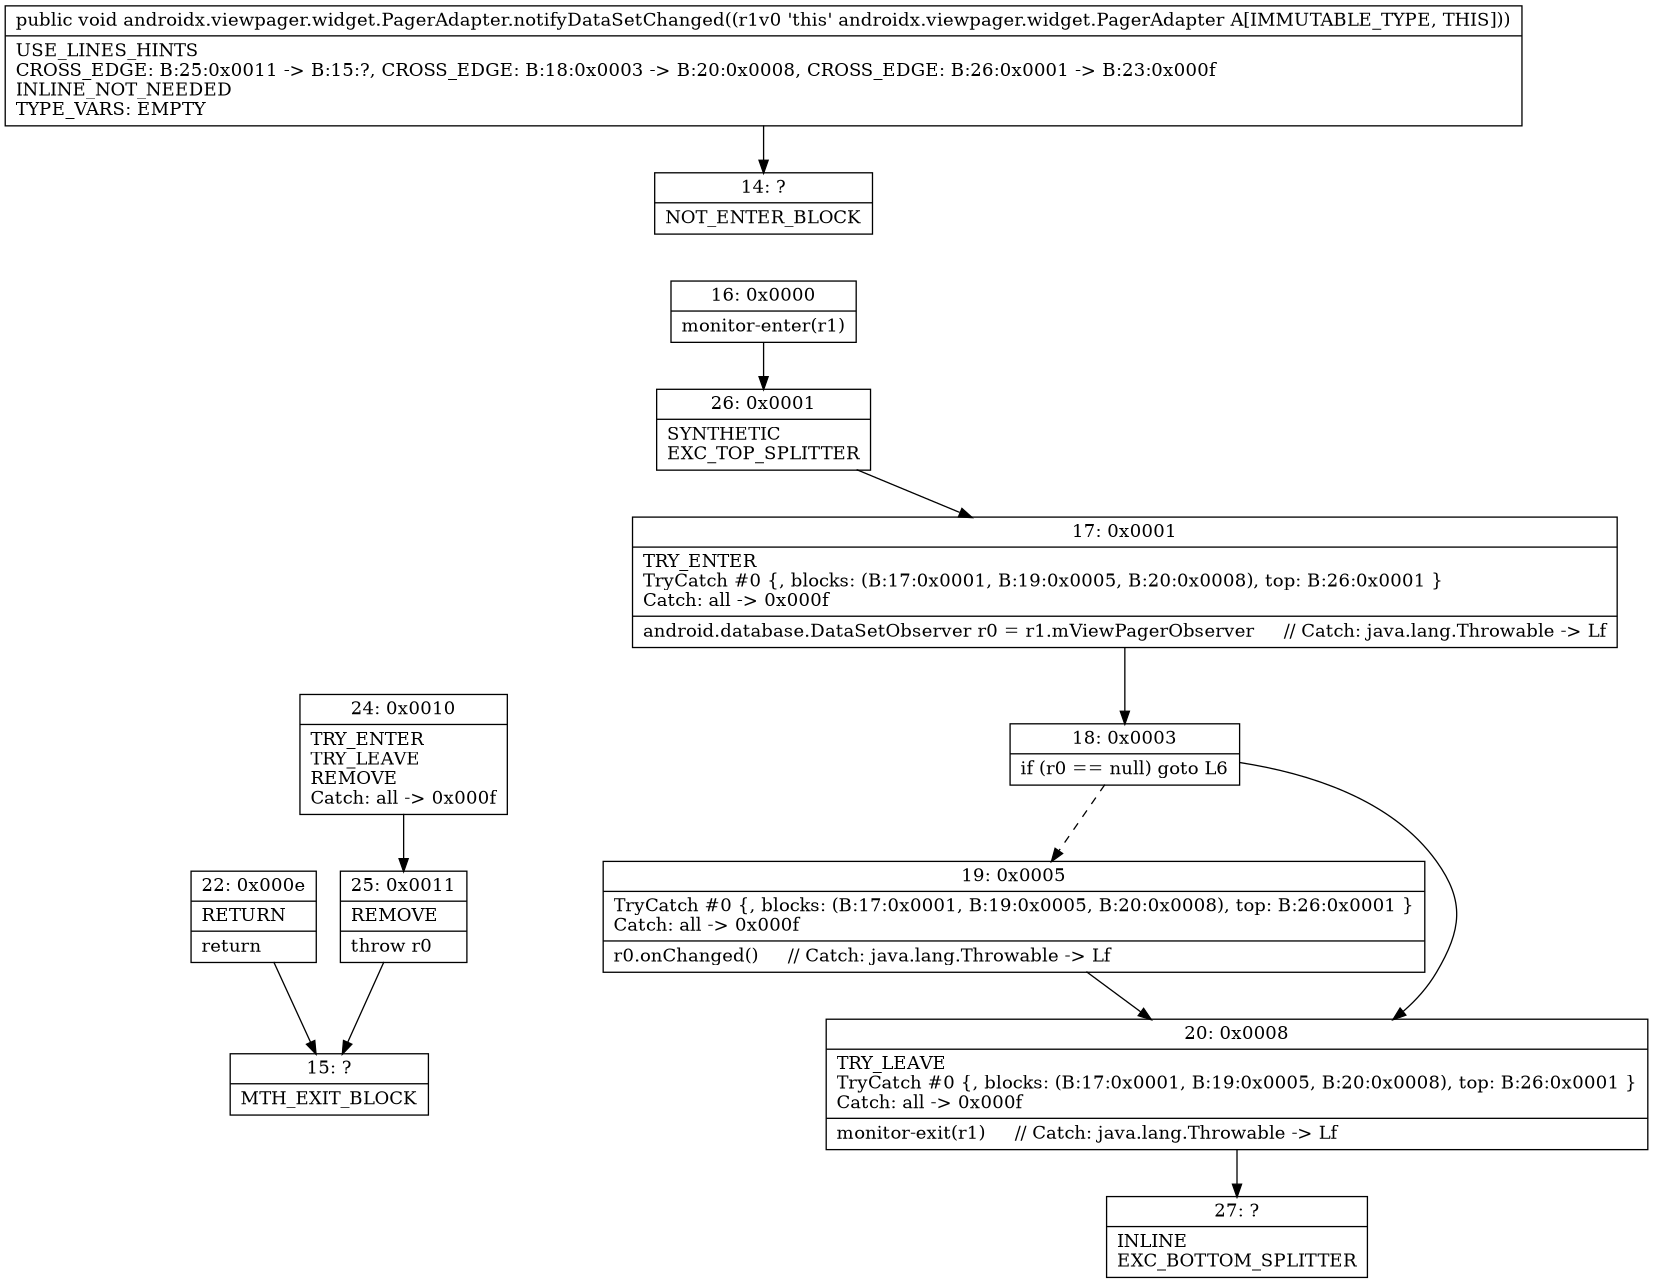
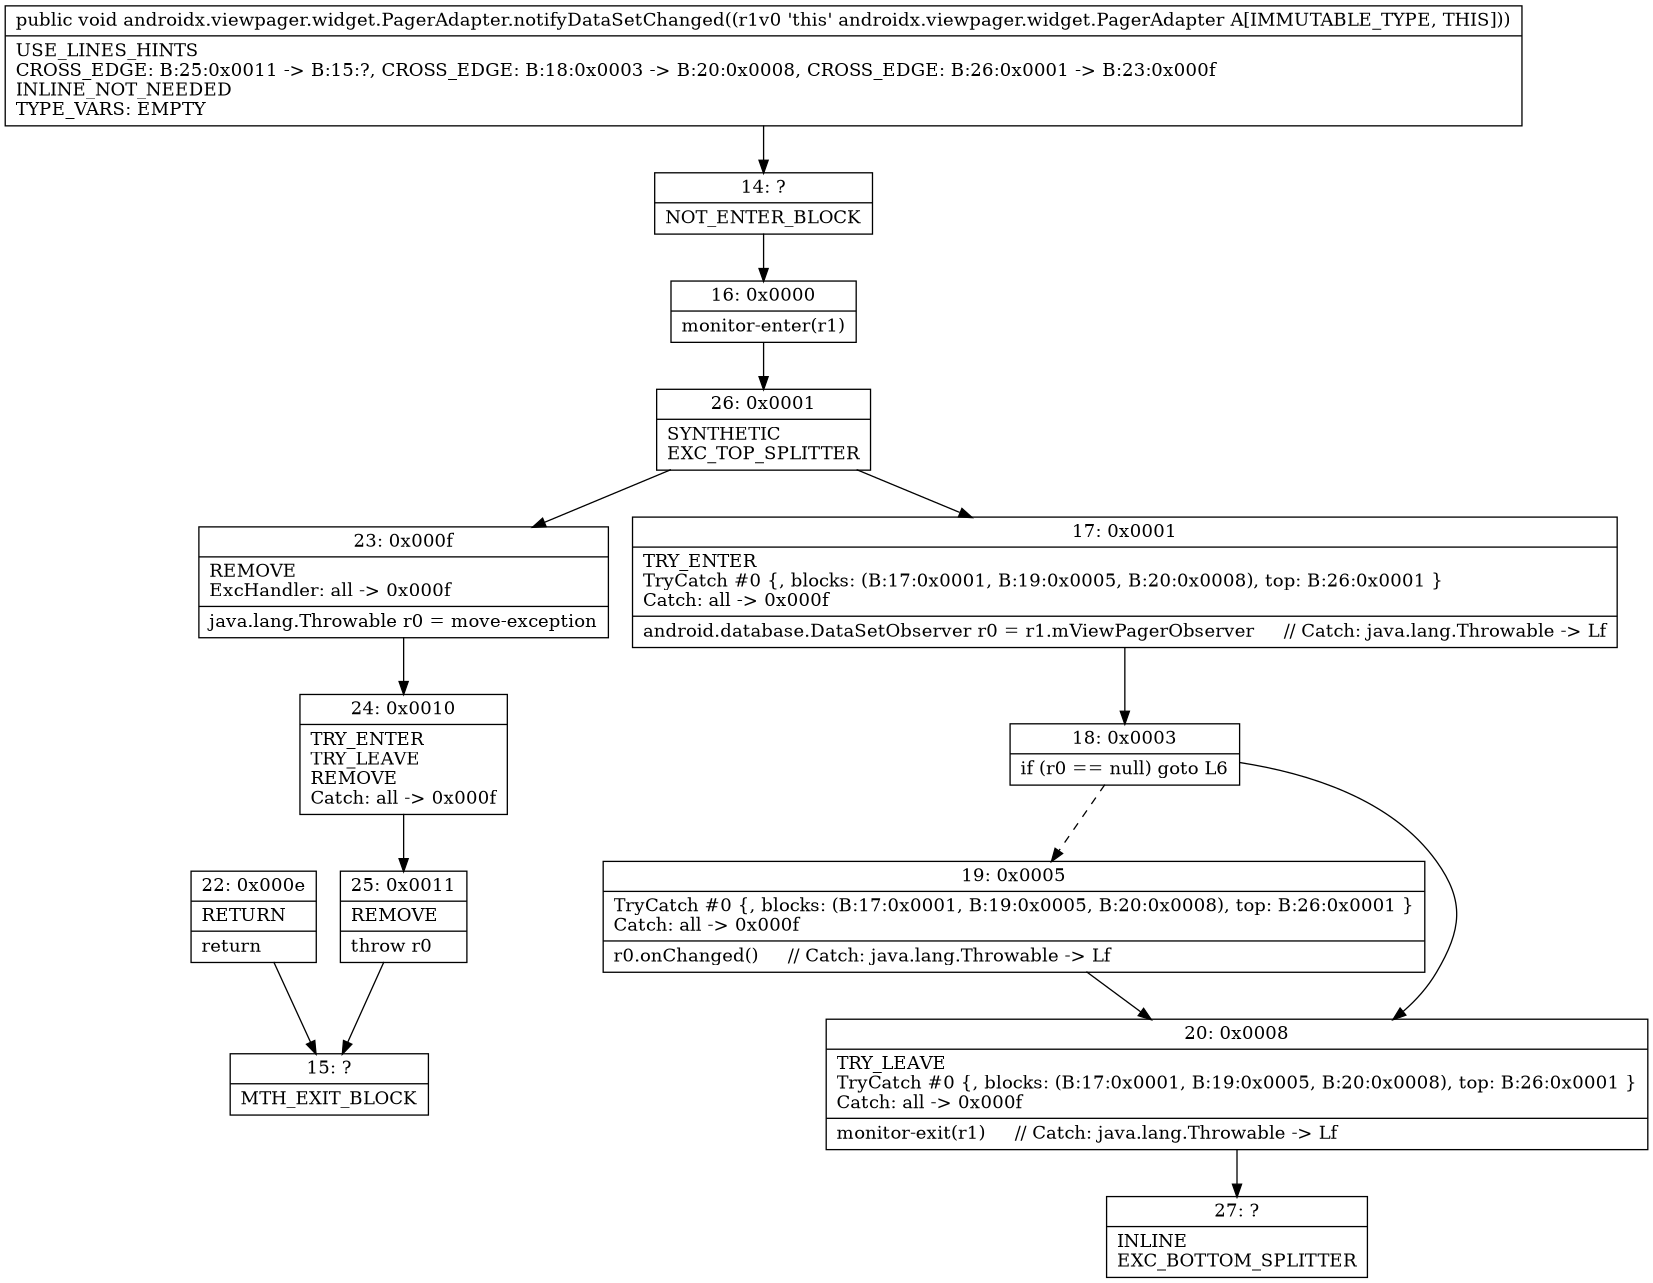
  digraph {
    node [shape=record]
    n1 [label="{14\:\ ?|NOT_ENTER_BLOCK\l}"]
    n2 [label="{16\:\ 0x0000|monitor\-enter(r1)\l}"]
    n3 [label="{26\:\ 0x0001|SYNTHETIC\lEXC_TOP_SPLITTER\l}"]
    n4 [label="{17\:\ 0x0001|TRY_ENTER\lTryCatch #0 \{, blocks: (B:17:0x0001, B:19:0x0005, B:20:0x0008), top: B:26:0x0001 \}\lCatch: all \-\> 0x000f\l|android.database.DataSetObserver r0 = r1.mViewPagerObserver     \/\/ Catch: java.lang.Throwable \-\> Lf\l}"]
+   n5 [label="{23\:\ 0x000f|REMOVE\lExcHandler: all \-\> 0x000f\l|java.lang.Throwable r0 = move\-exception\l}"]
    n6 [label="{18\:\ 0x0003|if (r0 == null) goto L6\l}"]
    n7 [label="{24\:\ 0x0010|TRY_ENTER\lTRY_LEAVE\lREMOVE\lCatch: all \-\> 0x000f\l}"]
    n8 [label="{19\:\ 0x0005|TryCatch #0 \{, blocks: (B:17:0x0001, B:19:0x0005, B:20:0x0008), top: B:26:0x0001 \}\lCatch: all \-\> 0x000f\l|r0.onChanged()     \/\/ Catch: java.lang.Throwable \-\> Lf\l}"]
    n9 [label="{20\:\ 0x0008|TRY_LEAVE\lTryCatch #0 \{, blocks: (B:17:0x0001, B:19:0x0005, B:20:0x0008), top: B:26:0x0001 \}\lCatch: all \-\> 0x000f\l|monitor\-exit(r1)     \/\/ Catch: java.lang.Throwable \-\> Lf\l}"]
    n10 [label="{27\:\ ?|INLINE\lEXC_BOTTOM_SPLITTER\l}"]
    n11 [label="{22\:\ 0x000e|RETURN\l|return\l}"]
    n12 [label="{15\:\ ?|MTH_EXIT_BLOCK\l}"]
    n13 [label="{25\:\ 0x0011|REMOVE\l|throw r0\l}"]
    n14 [label="{public void androidx.viewpager.widget.PagerAdapter.notifyDataSetChanged((r1v0 'this' androidx.viewpager.widget.PagerAdapter A[IMMUTABLE_TYPE, THIS]))  | USE_LINES_HINTS\lCROSS_EDGE: B:25:0x0011 \-\> B:15:?, CROSS_EDGE: B:18:0x0003 \-\> B:20:0x0008, CROSS_EDGE: B:26:0x0001 \-\> B:23:0x000f\lINLINE_NOT_NEEDED\lTYPE_VARS: EMPTY\l}"]
+   n1 -> n2
    n2 -> n3
    n3 -> n4
+   n3 -> n5
    n4 -> n6
+   n5 -> n7
    n6 -> n8 [style=dashed]
    n6 -> n9
    n7 -> n13
    n8 -> n9
    n9 -> n10
    n11 -> n12
    n13 -> n12
    n14 -> n1
  }
